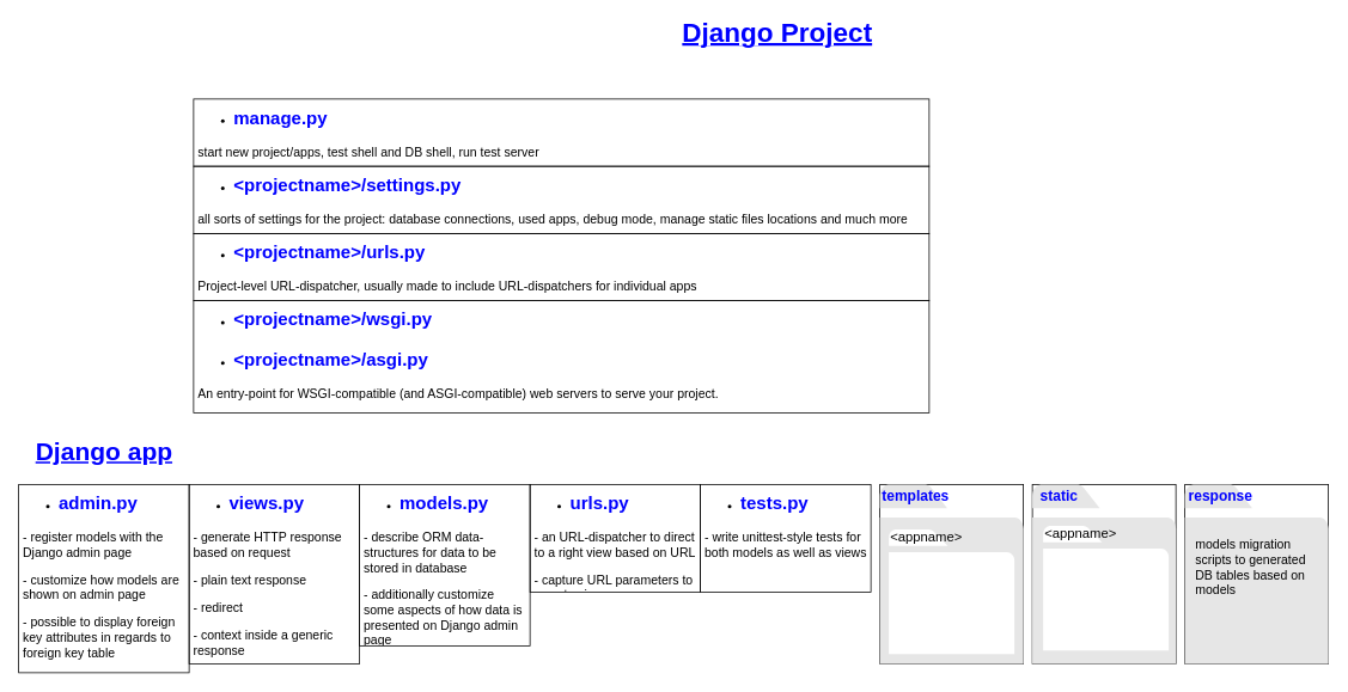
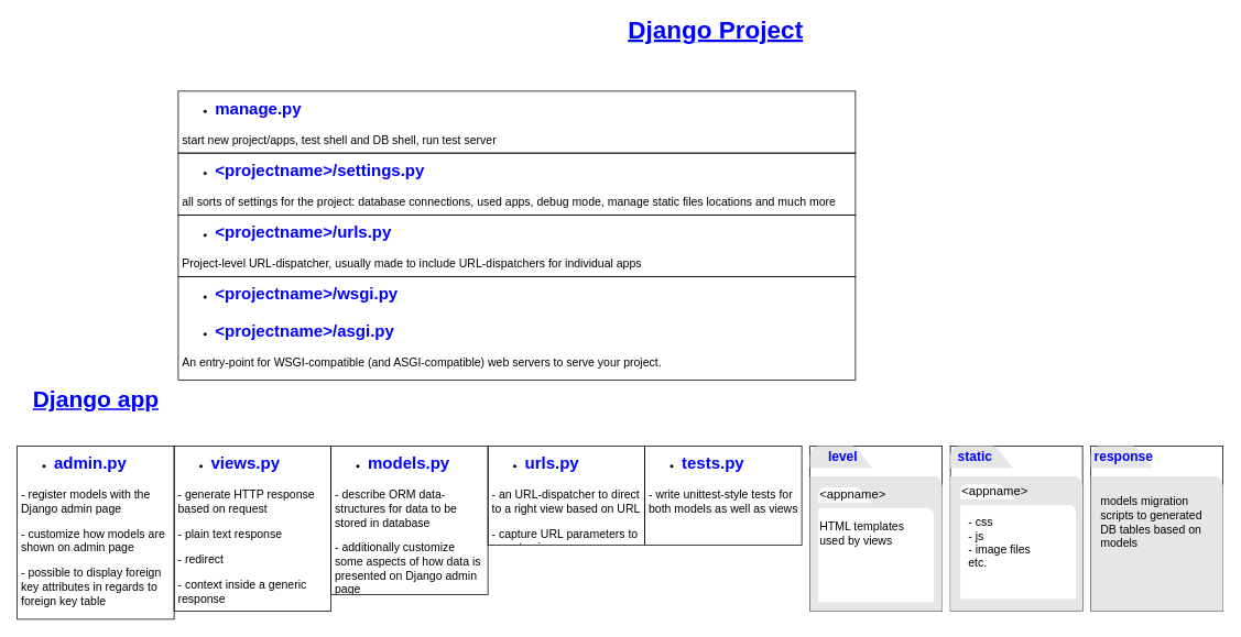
  <mxCell id="0" />
  <mxCell id="1" parent="0" />
  <mxCell id="2" value="&lt;div style=&quot;font-size: 30px;&quot;&gt;&lt;b&gt;&lt;font style=&quot;font-size: 30px;&quot; color=&quot;#0000ff&quot;&gt;&lt;u&gt;Django Project&lt;/u&gt;&lt;/font&gt;&lt;/b&gt;&lt;/div&gt;" style="text;html=1;strokeColor=none;fillColor=none;align=center;verticalAlign=middle;whiteSpace=wrap;rounded=0;" vertex="1" parent="1"><mxGeometry x="680" y="20" width="372" height="30" as="geometry" /></mxCell>
- <mxCell id="3" value="&lt;font color=&quot;#0000ff&quot;&gt;&lt;font style=&quot;font-size: 28px;&quot;&gt;&lt;u&gt;&lt;b&gt;Django app&lt;/b&gt;&lt;/u&gt;&lt;/font&gt;&lt;/font&gt;" style="text;html=1;strokeColor=none;fillColor=none;align=center;verticalAlign=middle;whiteSpace=wrap;rounded=0;" vertex="1" parent="1"><mxGeometry x="23.5" y="480" width="183" height="45" as="geometry" /></mxCell>
+ <mxCell id="3" value="&lt;font color=&quot;#0000ff&quot;&gt;&lt;font style=&quot;font-size: 28px;&quot;&gt;&lt;u&gt;&lt;b&gt;Django app&lt;/b&gt;&lt;/u&gt;&lt;/font&gt;&lt;/font&gt;" style="text;html=1;strokeColor=none;fillColor=none;align=center;verticalAlign=middle;whiteSpace=wrap;rounded=0;" vertex="1" parent="1"><mxGeometry x="23.5" y="460" width="183" height="45" as="geometry" /></mxCell>
  <mxCell id="4" value="&lt;ul&gt;&lt;li&gt;&lt;h1&gt;&lt;font style=&quot;font-size: 20px;&quot; color=&quot;#0000ff&quot;&gt;admin.py&lt;/font&gt;&lt;/h1&gt;&lt;/li&gt;&lt;/ul&gt;&lt;p style=&quot;font-size: 14px;&quot;&gt;&lt;font style=&quot;font-size: 14px;&quot;&gt;- register models with the Django admin page&lt;/font&gt;&lt;/p&gt;&lt;p style=&quot;font-size: 14px;&quot;&gt;&lt;font style=&quot;font-size: 14px;&quot;&gt;- customize how models are shown on admin page&lt;/font&gt;&lt;/p&gt;&lt;p style=&quot;font-size: 14px;&quot;&gt;&lt;font style=&quot;font-size: 14px;&quot;&gt;- possible to display foreign key attributes in regards to foreign key table&lt;/font&gt;&lt;br&gt;&lt;/p&gt;" style="text;html=1;strokeColor=default;fillColor=none;spacing=5;spacingTop=-20;whiteSpace=wrap;overflow=hidden;rounded=0;" vertex="1" parent="1"><mxGeometry x="20" y="540" width="190" height="210" as="geometry" /></mxCell>
  <mxCell id="5" value="&lt;ul&gt;&lt;li&gt;&lt;h1&gt;&lt;font style=&quot;font-size: 20px;&quot; color=&quot;#0000ff&quot;&gt;views.py&lt;/font&gt;&lt;/h1&gt;&lt;/li&gt;&lt;/ul&gt;&lt;p style=&quot;font-size: 14px;&quot;&gt;&lt;font style=&quot;font-size: 14px;&quot;&gt;- generate HTTP response based on request&lt;/font&gt;&lt;/p&gt;&lt;p style=&quot;font-size: 14px;&quot;&gt;&lt;font style=&quot;font-size: 14px;&quot;&gt;- plain text response&lt;/font&gt;&lt;/p&gt;&lt;p style=&quot;font-size: 14px;&quot;&gt;&lt;font style=&quot;font-size: 14px;&quot;&gt;- redirect&lt;/font&gt;&lt;/p&gt;&lt;p style=&quot;font-size: 14px;&quot;&gt;&lt;font style=&quot;font-size: 14px;&quot;&gt;- context inside a generic response&lt;/font&gt;&lt;br&gt;&lt;/p&gt;" style="text;html=1;strokeColor=default;fillColor=none;spacing=5;spacingTop=-20;whiteSpace=wrap;overflow=hidden;rounded=0;" vertex="1" parent="1"><mxGeometry x="210" y="540" width="190" height="200" as="geometry" /></mxCell>
  <mxCell id="6" value="&lt;ul&gt;&lt;li&gt;&lt;h1&gt;&lt;font style=&quot;font-size: 20px;&quot; color=&quot;#0000ff&quot;&gt;models.py&lt;/font&gt;&lt;/h1&gt;&lt;/li&gt;&lt;/ul&gt;&lt;p style=&quot;font-size: 14px;&quot;&gt;&lt;font style=&quot;font-size: 14px;&quot;&gt;- describe ORM data-structures for data to be stored in database&lt;/font&gt;&lt;/p&gt;&lt;p style=&quot;font-size: 14px;&quot;&gt;&lt;font style=&quot;font-size: 14px;&quot;&gt;- additionally customize some aspects of how data is presented on Django admin page&lt;/font&gt;&lt;br&gt;&lt;/p&gt;" style="text;html=1;strokeColor=default;fillColor=none;spacing=5;spacingTop=-20;whiteSpace=wrap;overflow=hidden;rounded=0;" vertex="1" parent="1"><mxGeometry x="400" y="540" width="190" height="180" as="geometry" /></mxCell>
  <mxCell id="7" value="&lt;ul&gt;&lt;li&gt;&lt;h1&gt;&lt;font style=&quot;font-size: 20px;&quot; color=&quot;#0000ff&quot;&gt;urls.py&lt;/font&gt;&lt;/h1&gt;&lt;/li&gt;&lt;/ul&gt;&lt;p style=&quot;font-size: 14px;&quot;&gt;&lt;font style=&quot;font-size: 14px;&quot;&gt;- an URL-dispatcher to direct to a right view based on URL&lt;/font&gt;&lt;/p&gt;&lt;p style=&quot;font-size: 14px;&quot;&gt;&lt;font style=&quot;font-size: 14px;&quot;&gt;- capture URL parameters to pass to view&lt;/font&gt;&lt;br&gt;&lt;/p&gt;" style="text;html=1;strokeColor=default;fillColor=none;spacing=5;spacingTop=-20;whiteSpace=wrap;overflow=hidden;rounded=0;" vertex="1" parent="1"><mxGeometry x="590" y="540" width="190" height="120" as="geometry" /></mxCell>
  <mxCell id="8" value="&lt;ul&gt;&lt;li&gt;&lt;h1&gt;&lt;font style=&quot;font-size: 20px;&quot; color=&quot;#0000ff&quot;&gt;tests.py&lt;/font&gt;&lt;/h1&gt;&lt;/li&gt;&lt;/ul&gt;&lt;p&gt;&lt;font style=&quot;font-size: 14px;&quot;&gt;- write unittest-style tests for both models as well as views&lt;/font&gt;&lt;br&gt;&lt;/p&gt;" style="text;html=1;strokeColor=default;fillColor=none;spacing=5;spacingTop=-20;whiteSpace=wrap;overflow=hidden;rounded=0;" vertex="1" parent="1"><mxGeometry x="780" y="540" width="190" height="120" as="geometry" /></mxCell>
  <mxCell id="9" value="" style="group;strokeColor=default;" vertex="1" connectable="0" parent="1"><mxGeometry x="980" y="540" width="160" height="200" as="geometry" /></mxCell>
  <mxCell id="10" value="" style="sketch=0;pointerEvents=1;shadow=0;dashed=0;html=1;strokeColor=none;labelPosition=center;verticalLabelPosition=bottom;verticalAlign=top;outlineConnect=0;align=center;shape=mxgraph.office.concepts.folder;fillColor=#E6E6E6;flipH=1;" vertex="1" parent="9"><mxGeometry width="160" height="200" as="geometry" /></mxCell>
- <mxCell id="11" value="&lt;b&gt;&lt;font style=&quot;font-size: 16px;&quot; color=&quot;#0000ff&quot;&gt;templates&lt;/font&gt;&lt;/b&gt;" style="text;html=1;strokeColor=none;fillColor=none;align=center;verticalAlign=middle;whiteSpace=wrap;rounded=0;" vertex="1" parent="9"><mxGeometry x="10" y="-3" width="60" height="30" as="geometry" /></mxCell>
+ <mxCell id="11" value="&lt;b&gt;&lt;font style=&quot;font-size: 16px;&quot; color=&quot;#0000ff&quot;&gt;level&lt;/font&gt;&lt;/b&gt;" style="text;html=1;strokeColor=none;fillColor=none;align=center;verticalAlign=middle;whiteSpace=wrap;rounded=0;" vertex="1" parent="9"><mxGeometry x="10" y="-3" width="60" height="30" as="geometry" /></mxCell>
  <mxCell id="12" value="" style="group" vertex="1" connectable="0" parent="9"><mxGeometry x="10" y="43" width="140" height="146" as="geometry" /></mxCell>
  <mxCell id="13" value="" style="sketch=0;pointerEvents=1;shadow=0;dashed=0;html=1;strokeColor=none;labelPosition=center;verticalLabelPosition=bottom;verticalAlign=top;outlineConnect=0;align=center;shape=mxgraph.office.concepts.folder;fillColor=#FFFFFF;flipH=1;" vertex="1" parent="12"><mxGeometry y="7" width="140" height="139" as="geometry" /></mxCell>
  <mxCell id="14" value="&lt;font style=&quot;font-size: 15px;&quot;&gt;&amp;lt;appname&amp;gt;&lt;/font&gt;" style="text;html=1;strokeColor=none;fillColor=none;align=center;verticalAlign=middle;whiteSpace=wrap;rounded=0;" vertex="1" parent="12"><mxGeometry x="12" width="60" height="30" as="geometry" /></mxCell>
+ <mxCell id="15" value="&lt;div style=&quot;font-size: 13px;&quot; align=&quot;left&quot;&gt;&lt;font style=&quot;font-size: 14px;&quot;&gt;HTML templates&amp;nbsp; used by views&lt;/font&gt;&lt;/div&gt;" style="text;html=1;strokeColor=none;fillColor=none;align=left;verticalAlign=middle;whiteSpace=wrap;rounded=0;" vertex="1" parent="12"><mxGeometry y="41" width="128" height="44" as="geometry" /></mxCell>
  <mxCell id="16" value="" style="group;strokeColor=default;" vertex="1" connectable="0" parent="1"><mxGeometry x="1150" y="540" width="160" height="200" as="geometry" /></mxCell>
  <mxCell id="17" value="" style="sketch=0;pointerEvents=1;shadow=0;dashed=0;html=1;strokeColor=none;labelPosition=center;verticalLabelPosition=bottom;verticalAlign=top;outlineConnect=0;align=center;shape=mxgraph.office.concepts.folder;fillColor=#E6E6E6;flipH=1;" vertex="1" parent="16"><mxGeometry width="160" height="200" as="geometry" /></mxCell>
  <mxCell id="18" value="&lt;b&gt;&lt;font style=&quot;font-size: 16px;&quot; color=&quot;#0000ff&quot;&gt;static&lt;/font&gt;&lt;/b&gt;" style="text;html=1;strokeColor=none;fillColor=none;align=center;verticalAlign=middle;whiteSpace=wrap;rounded=0;" vertex="1" parent="16"><mxGeometry y="-2" width="60" height="30" as="geometry" /></mxCell>
  <mxCell id="19" value="" style="group" vertex="1" connectable="0" parent="16"><mxGeometry x="12" y="39" width="140" height="146" as="geometry" /></mxCell>
  <mxCell id="20" value="" style="sketch=0;pointerEvents=1;shadow=0;dashed=0;html=1;strokeColor=none;labelPosition=center;verticalLabelPosition=bottom;verticalAlign=top;outlineConnect=0;align=center;shape=mxgraph.office.concepts.folder;fillColor=#FFFFFF;flipH=1;" vertex="1" parent="19"><mxGeometry y="7" width="140" height="139" as="geometry" /></mxCell>
  <mxCell id="21" value="&lt;font style=&quot;font-size: 15px;&quot;&gt;&amp;lt;appname&amp;gt;&lt;/font&gt;" style="text;html=1;strokeColor=none;fillColor=none;align=center;verticalAlign=middle;whiteSpace=wrap;rounded=0;" vertex="1" parent="19"><mxGeometry x="12" width="60" height="30" as="geometry" /></mxCell>
+ <mxCell id="22" value="&lt;div align=&quot;left&quot;&gt;&lt;font style=&quot;font-size: 14px;&quot;&gt;- css&lt;/font&gt;&lt;br&gt;&lt;font style=&quot;font-size: 14px;&quot;&gt;- js&lt;/font&gt;&lt;br&gt;&lt;font style=&quot;font-size: 14px;&quot;&gt;- image files&lt;/font&gt;&lt;br&gt;&lt;font style=&quot;font-size: 14px;&quot;&gt;etc.&lt;/font&gt;&lt;/div&gt;" style="text;html=1;strokeColor=none;fillColor=none;align=left;verticalAlign=middle;whiteSpace=wrap;rounded=0;" vertex="1" parent="19"><mxGeometry x="8" y="38" width="120" height="79" as="geometry" /></mxCell>
  <mxCell id="23" value="" style="group;strokeColor=default;" vertex="1" connectable="0" parent="1"><mxGeometry x="1320" y="540" width="160" height="200" as="geometry" /></mxCell>
  <mxCell id="24" value="" style="sketch=0;pointerEvents=1;shadow=0;dashed=0;html=1;strokeColor=none;labelPosition=center;verticalLabelPosition=bottom;verticalAlign=top;outlineConnect=0;align=center;shape=mxgraph.office.concepts.folder;fillColor=#E6E6E6;flipH=1;" vertex="1" parent="23"><mxGeometry width="160" height="200" as="geometry" /></mxCell>
  <mxCell id="25" value="&lt;b&gt;&lt;font style=&quot;font-size: 16px;&quot; color=&quot;#0000ff&quot;&gt;response&lt;/font&gt;&lt;/b&gt;" style="text;html=1;strokeColor=none;fillColor=none;align=center;verticalAlign=middle;whiteSpace=wrap;rounded=0;" vertex="1" parent="23"><mxGeometry x="10" y="-3" width="60" height="30" as="geometry" /></mxCell>
  <mxCell id="26" value="&lt;div style=&quot;font-size: 13px;&quot; align=&quot;left&quot;&gt;&lt;font style=&quot;font-size: 14px;&quot;&gt;models migration scripts to generated DB tables based on models&lt;/font&gt;&lt;br&gt;&lt;/div&gt;" style="text;html=1;strokeColor=none;fillColor=none;align=left;verticalAlign=middle;whiteSpace=wrap;rounded=0;" vertex="1" parent="23"><mxGeometry x="10" y="56" width="138" height="72" as="geometry" /></mxCell>
  <mxCell id="27" value="&lt;ul&gt;&lt;li&gt;&lt;h1&gt;&lt;font style=&quot;font-size: 20px;&quot; color=&quot;#0000ff&quot;&gt;manage.py&lt;/font&gt;&lt;/h1&gt;&lt;/li&gt;&lt;/ul&gt;&lt;font style=&quot;font-size: 14px;&quot;&gt;start new project/apps, test shell and DB shell, run test server&lt;/font&gt;" style="text;html=1;strokeColor=default;fillColor=none;spacing=5;spacingTop=-20;whiteSpace=wrap;overflow=hidden;rounded=0;" vertex="1" parent="1"><mxGeometry x="215" y="110" width="820" height="75" as="geometry" /></mxCell>
  <mxCell id="28" value="&lt;ul&gt;&lt;li&gt;&lt;h1&gt;&lt;font style=&quot;font-size: 20px;&quot; color=&quot;#0000ff&quot;&gt;&amp;lt;projectname&amp;gt;/settings.py&lt;/font&gt;&lt;/h1&gt;&lt;/li&gt;&lt;/ul&gt;&lt;font style=&quot;font-size: 14px;&quot;&gt;all sorts of settings for the project: database connections, used apps, debug mode, manage static files locations and much more &lt;br&gt;&lt;/font&gt;" style="text;html=1;strokeColor=default;fillColor=none;spacing=5;spacingTop=-20;whiteSpace=wrap;overflow=hidden;rounded=0;" vertex="1" parent="1"><mxGeometry x="215" y="185" width="820" height="75" as="geometry" /></mxCell>
  <mxCell id="29" value="&lt;ul&gt;&lt;li&gt;&lt;h1&gt;&lt;font style=&quot;font-size: 20px;&quot; color=&quot;#0000ff&quot;&gt;&amp;lt;projectname&amp;gt;/urls.py&lt;/font&gt;&lt;/h1&gt;&lt;/li&gt;&lt;/ul&gt;&lt;font style=&quot;font-size: 14px;&quot;&gt;Project-level URL-dispatcher, usually made to include URL-dispatchers for individual apps&lt;br&gt;&lt;/font&gt;" style="text;html=1;strokeColor=default;fillColor=none;spacing=5;spacingTop=-20;whiteSpace=wrap;overflow=hidden;rounded=0;" vertex="1" parent="1"><mxGeometry x="215" y="260" width="820" height="75" as="geometry" /></mxCell>
  <mxCell id="30" value="&lt;ul&gt;&lt;li&gt;&lt;h1&gt;&lt;font style=&quot;font-size: 20px;&quot; color=&quot;#0000ff&quot;&gt;&amp;lt;projectname&amp;gt;/wsgi.py&lt;/font&gt;&lt;/h1&gt;&lt;/li&gt;&lt;li&gt;&lt;h1&gt;&lt;font style=&quot;font-size: 20px;&quot; color=&quot;#0000ff&quot;&gt;&amp;lt;projectname&amp;gt;/asgi.py &lt;/font&gt;&lt;/h1&gt;&lt;/li&gt;&lt;/ul&gt;&lt;div&gt;&lt;font style=&quot;font-size: 14px;&quot;&gt;An entry-point for WSGI-compatible (and ASGI-compatible&lt;/font&gt;&lt;font style=&quot;font-size: 14px;&quot;&gt;) web servers to serve your project.&lt;/font&gt;&lt;/div&gt;" style="text;html=1;strokeColor=default;fillColor=none;spacing=5;spacingTop=-20;whiteSpace=wrap;overflow=hidden;rounded=0;" vertex="1" parent="1"><mxGeometry x="215" y="335" width="820" height="125" as="geometry" /></mxCell>
